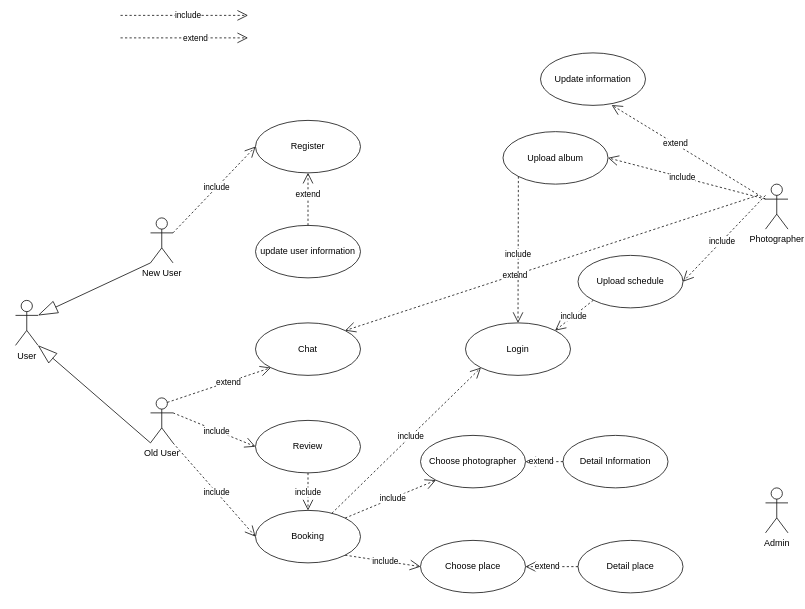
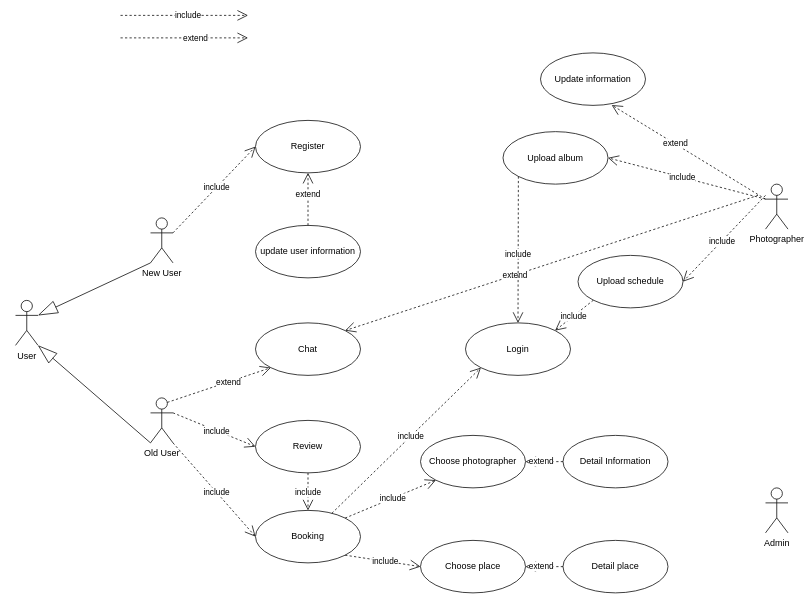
  <mxCell id="0" />
  <mxCell id="1" parent="0" />
  <mxCell id="2" value="User" style="shape=umlActor;verticalLabelPosition=bottom;verticalAlign=top;html=1;" vertex="1" parent="1"><mxGeometry x="20" y="400" width="30" height="60" as="geometry" /></mxCell>
  <mxCell id="3" value="New User" style="shape=umlActor;verticalLabelPosition=bottom;verticalAlign=top;html=1;" vertex="1" parent="1"><mxGeometry x="200" y="290" width="30" height="60" as="geometry" /></mxCell>
  <mxCell id="4" value="Old User" style="shape=umlActor;verticalLabelPosition=bottom;verticalAlign=top;html=1;" vertex="1" parent="1"><mxGeometry x="200" y="530" width="30" height="60" as="geometry" /></mxCell>
  <mxCell id="5" value="Register" style="ellipse;whiteSpace=wrap;html=1;" vertex="1" parent="1"><mxGeometry x="340" y="160" width="140" height="70" as="geometry" /></mxCell>
  <mxCell id="6" value="Chat" style="ellipse;whiteSpace=wrap;html=1;" vertex="1" parent="1"><mxGeometry x="340" y="430" width="140" height="70" as="geometry" /></mxCell>
  <mxCell id="7" value="Login" style="ellipse;whiteSpace=wrap;html=1;" vertex="1" parent="1"><mxGeometry x="620" y="430" width="140" height="70" as="geometry" /></mxCell>
  <mxCell id="8" value="Booking" style="ellipse;whiteSpace=wrap;html=1;" vertex="1" parent="1"><mxGeometry x="340" y="680" width="140" height="70" as="geometry" /></mxCell>
  <mxCell id="9" value="Choose photographer" style="ellipse;whiteSpace=wrap;html=1;" vertex="1" parent="1"><mxGeometry x="560" y="580" width="140" height="70" as="geometry" /></mxCell>
  <mxCell id="10" value="Choose place" style="ellipse;whiteSpace=wrap;html=1;" vertex="1" parent="1"><mxGeometry x="560" y="720" width="140" height="70" as="geometry" /></mxCell>
  <mxCell id="11" value="Review" style="ellipse;whiteSpace=wrap;html=1;" vertex="1" parent="1"><mxGeometry x="340" y="560" width="140" height="70" as="geometry" /></mxCell>
  <mxCell id="12" value="Upload album" style="ellipse;whiteSpace=wrap;html=1;" vertex="1" parent="1"><mxGeometry x="670" y="175" width="140" height="70" as="geometry" /></mxCell>
  <mxCell id="13" value="Photographer" style="shape=umlActor;verticalLabelPosition=bottom;verticalAlign=top;html=1;" vertex="1" parent="1"><mxGeometry x="1020" y="245" width="30" height="60" as="geometry" /></mxCell>
  <mxCell id="14" value="Admin" style="shape=umlActor;verticalLabelPosition=bottom;verticalAlign=top;html=1;" vertex="1" parent="1"><mxGeometry x="1020" y="650" width="30" height="60" as="geometry" /></mxCell>
  <mxCell id="15" value="Upload schedule" style="ellipse;whiteSpace=wrap;html=1;" vertex="1" parent="1"><mxGeometry x="770" y="340" width="140" height="70" as="geometry" /></mxCell>
  <mxCell id="16" value="" style="endArrow=blockThin;endFill=0;endSize=24;html=1;exitX=0;exitY=1;exitDx=0;exitDy=0;exitPerimeter=0;entryX=1;entryY=0.333;entryDx=0;entryDy=0;entryPerimeter=0;" edge="1" parent="1" source="3" target="2"><mxGeometry width="160" relative="1" as="geometry"><mxPoint x="120" y="410" as="sourcePoint" /><mxPoint x="280" y="410" as="targetPoint" /></mxGeometry></mxCell>
  <mxCell id="17" value="" style="endArrow=blockThin;endFill=0;endSize=24;html=1;exitX=0;exitY=1;exitDx=0;exitDy=0;exitPerimeter=0;entryX=1;entryY=1;entryDx=0;entryDy=0;entryPerimeter=0;" edge="1" parent="1" source="4" target="2"><mxGeometry width="160" relative="1" as="geometry"><mxPoint x="80" y="500" as="sourcePoint" /><mxPoint x="-70" y="570" as="targetPoint" /></mxGeometry></mxCell>
  <mxCell id="18" value="include" style="endArrow=open;endSize=12;dashed=1;html=1;" edge="1" parent="1"><mxGeometry x="0.059" width="160" relative="1" as="geometry"><mxPoint x="160" y="20" as="sourcePoint" /><mxPoint x="330" y="20" as="targetPoint" /><mxPoint as="offset" /></mxGeometry></mxCell>
  <mxCell id="19" value="extend" style="endArrow=open;endSize=12;dashed=1;html=1;" edge="1" parent="1"><mxGeometry x="0.176" width="160" relative="1" as="geometry"><mxPoint x="160" y="50" as="sourcePoint" /><mxPoint x="330" y="50" as="targetPoint" /><mxPoint as="offset" /></mxGeometry></mxCell>
  <mxCell id="20" value="include" style="endArrow=open;endSize=12;dashed=1;html=1;exitX=1;exitY=0.333;exitDx=0;exitDy=0;exitPerimeter=0;entryX=0;entryY=0.5;entryDx=0;entryDy=0;" edge="1" parent="1" source="3" target="5"><mxGeometry x="0.059" width="160" relative="1" as="geometry"><mxPoint x="230" y="260" as="sourcePoint" /><mxPoint x="400" y="260" as="targetPoint" /><mxPoint as="offset" /></mxGeometry></mxCell>
  <mxCell id="21" value="include" style="endArrow=open;endSize=12;dashed=1;html=1;exitX=0;exitY=0.333;exitDx=0;exitDy=0;exitPerimeter=0;entryX=1;entryY=0.5;entryDx=0;entryDy=0;" edge="1" parent="1" source="13" target="12"><mxGeometry x="0.059" width="160" relative="1" as="geometry"><mxPoint x="930" y="220" as="sourcePoint" /><mxPoint x="1100" y="220" as="targetPoint" /><mxPoint as="offset" /></mxGeometry></mxCell>
  <mxCell id="22" value="include" style="endArrow=open;endSize=12;dashed=1;html=1;entryX=1;entryY=0.5;entryDx=0;entryDy=0;" edge="1" parent="1" target="15"><mxGeometry x="0.059" width="160" relative="1" as="geometry"><mxPoint x="1020" y="260" as="sourcePoint" /><mxPoint x="1150" y="140" as="targetPoint" /><mxPoint as="offset" /></mxGeometry></mxCell>
  <mxCell id="23" value="Update information" style="ellipse;whiteSpace=wrap;html=1;" vertex="1" parent="1"><mxGeometry x="720" y="70" width="140" height="70" as="geometry" /></mxCell>
  <mxCell id="24" value="extend" style="endArrow=open;endSize=12;dashed=1;html=1;exitX=0;exitY=0.333;exitDx=0;exitDy=0;exitPerimeter=0;entryX=0.678;entryY=0.994;entryDx=0;entryDy=0;entryPerimeter=0;" edge="1" parent="1" source="13" target="23"><mxGeometry x="0.176" width="160" relative="1" as="geometry"><mxPoint x="1000" y="150" as="sourcePoint" /><mxPoint x="1170" y="150" as="targetPoint" /><mxPoint as="offset" /></mxGeometry></mxCell>
  <mxCell id="25" value="extend" style="endArrow=open;endSize=12;dashed=1;html=1;exitX=0.75;exitY=0.1;exitDx=0;exitDy=0;exitPerimeter=0;entryX=0;entryY=1;entryDx=0;entryDy=0;" edge="1" parent="1" source="4" target="6"><mxGeometry x="0.176" width="160" relative="1" as="geometry"><mxPoint x="250" y="500" as="sourcePoint" /><mxPoint x="420" y="500" as="targetPoint" /><mxPoint as="offset" /></mxGeometry></mxCell>
  <mxCell id="26" value="include" style="endArrow=open;endSize=12;dashed=1;html=1;exitX=1;exitY=0.333;exitDx=0;exitDy=0;exitPerimeter=0;entryX=0;entryY=0.5;entryDx=0;entryDy=0;" edge="1" parent="1" source="4" target="11"><mxGeometry x="0.059" width="160" relative="1" as="geometry"><mxPoint x="300" y="570" as="sourcePoint" /><mxPoint x="470" y="570" as="targetPoint" /><mxPoint as="offset" /></mxGeometry></mxCell>
  <mxCell id="27" value="include" style="endArrow=open;endSize=12;dashed=1;html=1;exitX=1;exitY=1;exitDx=0;exitDy=0;exitPerimeter=0;entryX=0;entryY=0.5;entryDx=0;entryDy=0;" edge="1" parent="1" source="4" target="8"><mxGeometry x="0.059" width="160" relative="1" as="geometry"><mxPoint x="260" y="660" as="sourcePoint" /><mxPoint x="430" y="660" as="targetPoint" /><mxPoint as="offset" /></mxGeometry></mxCell>
  <mxCell id="28" value="extend" style="endArrow=open;endSize=12;dashed=1;html=1;entryX=1;entryY=0;entryDx=0;entryDy=0;" edge="1" parent="1" target="6"><mxGeometry x="0.176" width="160" relative="1" as="geometry"><mxPoint x="1010" y="260" as="sourcePoint" /><mxPoint x="680" y="350" as="targetPoint" /><mxPoint as="offset" /></mxGeometry></mxCell>
  <mxCell id="29" value="include" style="endArrow=open;endSize=12;dashed=1;html=1;exitX=0.5;exitY=1;exitDx=0;exitDy=0;entryX=0.5;entryY=0;entryDx=0;entryDy=0;" edge="1" parent="1" source="11" target="8"><mxGeometry x="0.059" width="160" relative="1" as="geometry"><mxPoint x="470" y="650" as="sourcePoint" /><mxPoint x="640" y="650" as="targetPoint" /><mxPoint as="offset" /></mxGeometry></mxCell>
  <mxCell id="30" value="include" style="endArrow=open;endSize=12;dashed=1;html=1;exitX=1;exitY=0;exitDx=0;exitDy=0;entryX=0;entryY=1;entryDx=0;entryDy=0;" edge="1" parent="1" source="8" target="9"><mxGeometry x="0.059" width="160" relative="1" as="geometry"><mxPoint x="520" y="520" as="sourcePoint" /><mxPoint x="690" y="520" as="targetPoint" /><mxPoint as="offset" /></mxGeometry></mxCell>
  <mxCell id="31" value="include" style="endArrow=open;endSize=12;dashed=1;html=1;exitX=1;exitY=1;exitDx=0;exitDy=0;entryX=0;entryY=0.5;entryDx=0;entryDy=0;" edge="1" parent="1" source="8" target="10"><mxGeometry x="0.059" width="160" relative="1" as="geometry"><mxPoint x="470" y="530" as="sourcePoint" /><mxPoint x="640" y="530" as="targetPoint" /><mxPoint as="offset" /></mxGeometry></mxCell>
  <mxCell id="32" value="include" style="endArrow=open;endSize=12;dashed=1;html=1;entryX=0;entryY=1;entryDx=0;entryDy=0;" edge="1" parent="1" source="8" target="7"><mxGeometry x="0.059" width="160" relative="1" as="geometry"><mxPoint x="560" y="490" as="sourcePoint" /><mxPoint x="730" y="490" as="targetPoint" /><mxPoint as="offset" /></mxGeometry></mxCell>
- <mxCell id="33" value="Detail place" style="ellipse;whiteSpace=wrap;html=1;" vertex="1" parent="1"><mxGeometry x="770" y="720" width="140" height="70" as="geometry" /></mxCell>
+ <mxCell id="33" value="Detail place" style="ellipse;whiteSpace=wrap;html=1;" vertex="1" parent="1"><mxGeometry x="750" y="720" width="140" height="70" as="geometry" /></mxCell>
  <mxCell id="34" value="Detail Information" style="ellipse;whiteSpace=wrap;html=1;" vertex="1" parent="1"><mxGeometry x="750" y="580" width="140" height="70" as="geometry" /></mxCell>
  <mxCell id="35" value="extend" style="endArrow=open;endSize=12;dashed=1;html=1;exitX=0;exitY=0.5;exitDx=0;exitDy=0;entryX=1;entryY=0.5;entryDx=0;entryDy=0;" edge="1" parent="1" source="33" target="10"><mxGeometry x="0.176" width="160" relative="1" as="geometry"><mxPoint x="950" y="670" as="sourcePoint" /><mxPoint x="1120" y="670" as="targetPoint" /><mxPoint as="offset" /></mxGeometry></mxCell>
  <mxCell id="36" value="extend" style="endArrow=open;endSize=12;dashed=1;html=1;exitX=0;exitY=0.5;exitDx=0;exitDy=0;entryX=1;entryY=0.5;entryDx=0;entryDy=0;" edge="1" parent="1" source="34" target="9"><mxGeometry x="0.176" width="160" relative="1" as="geometry"><mxPoint x="710" y="550" as="sourcePoint" /><mxPoint x="880" y="550" as="targetPoint" /><mxPoint as="offset" /></mxGeometry></mxCell>
  <mxCell id="37" value="include" style="endArrow=open;endSize=12;dashed=1;html=1;exitX=0;exitY=1;exitDx=0;exitDy=0;entryX=1;entryY=0;entryDx=0;entryDy=0;" edge="1" parent="1" source="15" target="7"><mxGeometry x="0.059" width="160" relative="1" as="geometry"><mxPoint x="620" y="300" as="sourcePoint" /><mxPoint x="790" y="300" as="targetPoint" /><mxPoint as="offset" /></mxGeometry></mxCell>
  <mxCell id="38" value="include" style="endArrow=open;endSize=12;dashed=1;html=1;exitX=0;exitY=1;exitDx=0;exitDy=0;entryX=0.5;entryY=0;entryDx=0;entryDy=0;" edge="1" parent="1" source="12" target="7"><mxGeometry x="0.059" width="160" relative="1" as="geometry"><mxPoint x="660" y="250" as="sourcePoint" /><mxPoint x="830" y="250" as="targetPoint" /><mxPoint as="offset" /></mxGeometry></mxCell>
  <mxCell id="39" value="update user information" style="ellipse;whiteSpace=wrap;html=1;" vertex="1" parent="1"><mxGeometry x="340" y="300" width="140" height="70" as="geometry" /></mxCell>
  <mxCell id="40" value="extend" style="endArrow=open;endSize=12;dashed=1;html=1;exitX=0.5;exitY=0;exitDx=0;exitDy=0;entryX=0.5;entryY=1;entryDx=0;entryDy=0;" edge="1" parent="1" source="39" target="5"><mxGeometry x="0.176" width="160" relative="1" as="geometry"><mxPoint x="410" y="240" as="sourcePoint" /><mxPoint x="580" y="240" as="targetPoint" /><mxPoint as="offset" /></mxGeometry></mxCell>
